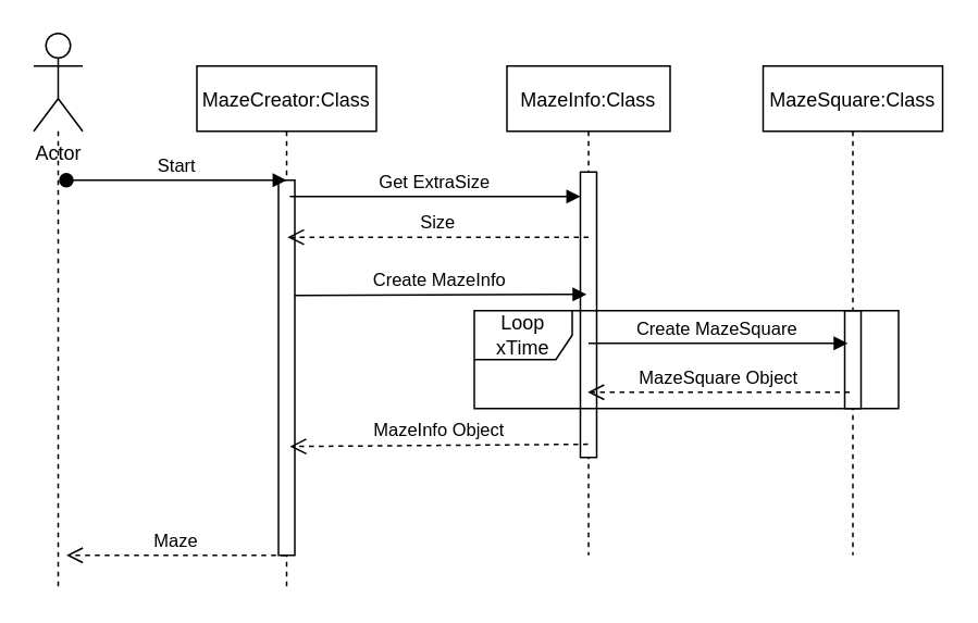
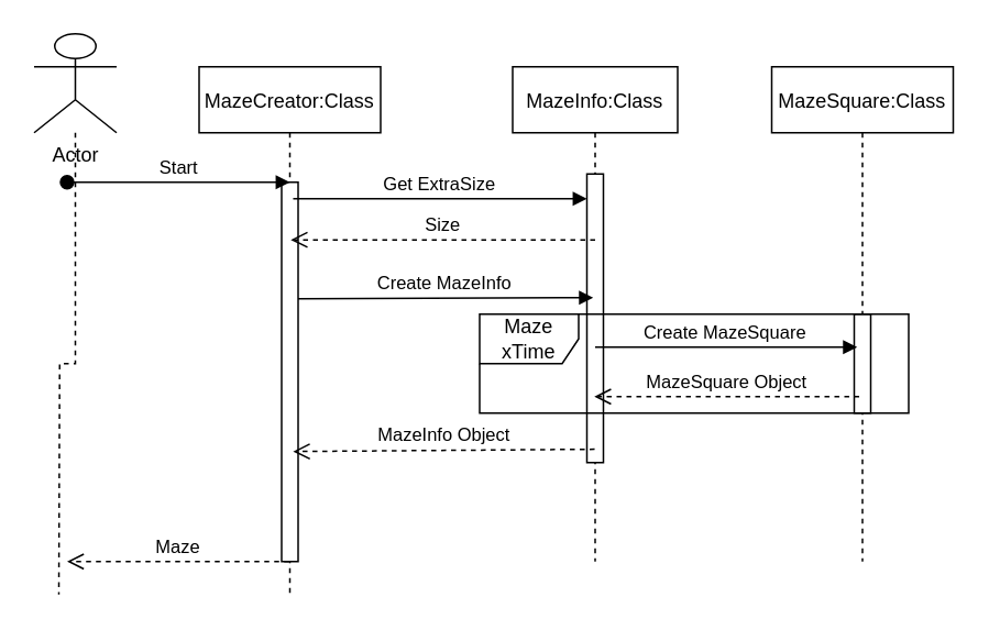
  <mxCell id="0" />
  <mxCell id="1" parent="0" />
  <mxCell id="2" value="MazeCreator:Class" style="shape=umlLifeline;perimeter=lifelinePerimeter;container=1;collapsible=0;recursiveResize=0;rounded=0;shadow=0;strokeWidth=1;" parent="1" vertex="1"><mxGeometry x="120" y="40" width="110" height="320" as="geometry" /></mxCell>
  <mxCell id="3" value="Maze" style="verticalAlign=bottom;endArrow=open;dashed=1;endSize=8;shadow=0;strokeWidth=1;" edge="1" parent="2" source="2"><mxGeometry relative="1" as="geometry"><mxPoint x="-80" y="300" as="targetPoint" /><mxPoint x="50" y="260" as="sourcePoint" /></mxGeometry></mxCell>
  <mxCell id="4" value="" style="html=1;points=[];perimeter=orthogonalPerimeter;" vertex="1" parent="2"><mxGeometry x="50" y="70" width="10" height="230" as="geometry" /></mxCell>
  <mxCell id="5" value="MazeInfo:Class" style="shape=umlLifeline;perimeter=lifelinePerimeter;container=1;collapsible=0;recursiveResize=0;rounded=0;shadow=0;strokeWidth=1;" parent="1" vertex="1"><mxGeometry x="310" y="40" width="100" height="300" as="geometry" /></mxCell>
  <mxCell id="6" value="" style="html=1;points=[];perimeter=orthogonalPerimeter;" vertex="1" parent="5"><mxGeometry x="45" y="65" width="10" height="175" as="geometry" /></mxCell>
  <mxCell id="7" value="Get ExtraSize" style="verticalAlign=bottom;endArrow=block;entryX=0;entryY=0;shadow=0;strokeWidth=1;exitX=0.518;exitY=0.25;exitDx=0;exitDy=0;exitPerimeter=0;" parent="1" source="2" edge="1"><mxGeometry relative="1" as="geometry"><mxPoint x="185" y="120" as="sourcePoint" /><mxPoint x="355" y="120" as="targetPoint" /></mxGeometry></mxCell>
  <mxCell id="8" value="Size" style="verticalAlign=bottom;endArrow=open;dashed=1;endSize=8;shadow=0;strokeWidth=1;entryX=0.505;entryY=0.328;entryDx=0;entryDy=0;entryPerimeter=0;" edge="1" parent="1" target="2"><mxGeometry relative="1" as="geometry"><mxPoint x="180" y="170" as="targetPoint" /><mxPoint x="360" y="145" as="sourcePoint" /></mxGeometry></mxCell>
  <mxCell id="9" value="Create MazeInfo" style="verticalAlign=bottom;endArrow=block;entryX=0;entryY=0;shadow=0;strokeWidth=1;exitX=0.511;exitY=0.269;exitDx=0;exitDy=0;exitPerimeter=0;" edge="1" parent="1"><mxGeometry relative="1" as="geometry"><mxPoint x="180" y="180.7" as="sourcePoint" /><mxPoint x="358.79" y="180" as="targetPoint" /></mxGeometry></mxCell>
  <mxCell id="10" value="MazeSquare:Class" style="shape=umlLifeline;perimeter=lifelinePerimeter;container=1;collapsible=0;recursiveResize=0;rounded=0;shadow=0;strokeWidth=1;" vertex="1" parent="1"><mxGeometry x="467" y="40" width="110" height="300" as="geometry" /></mxCell>
  <mxCell id="11" value="" style="html=1;points=[];perimeter=orthogonalPerimeter;" vertex="1" parent="10"><mxGeometry x="50" y="150" width="10" height="60" as="geometry" /></mxCell>
  <mxCell id="12" value="Create MazeSquare" style="verticalAlign=bottom;endArrow=block;entryX=0;entryY=0;shadow=0;strokeWidth=1;" edge="1" parent="1"><mxGeometry relative="1" as="geometry"><mxPoint x="360" y="210" as="sourcePoint" /><mxPoint x="518.79" y="210" as="targetPoint" /></mxGeometry></mxCell>
- <mxCell id="13" value="Loop xTime" style="shape=umlFrame;whiteSpace=wrap;html=1;" vertex="1" parent="1"><mxGeometry x="290" y="190" width="260" height="60" as="geometry" /></mxCell>
+ <mxCell id="13" value="Maze xTime" style="shape=umlFrame;whiteSpace=wrap;html=1;" vertex="1" parent="1"><mxGeometry x="290" y="190" width="260" height="60" as="geometry" /></mxCell>
  <mxCell id="14" value="MazeSquare Object" style="verticalAlign=bottom;endArrow=open;dashed=1;endSize=8;shadow=0;strokeWidth=1;" edge="1" parent="1" target="5"><mxGeometry relative="1" as="geometry"><mxPoint x="375" y="240" as="targetPoint" /><mxPoint x="520" y="240" as="sourcePoint" /></mxGeometry></mxCell>
  <mxCell id="15" value="MazeInfo Object" style="verticalAlign=bottom;endArrow=open;dashed=1;endSize=8;shadow=0;strokeWidth=1;exitX=0.497;exitY=0.773;exitDx=0;exitDy=0;exitPerimeter=0;entryX=0.518;entryY=0.729;entryDx=0;entryDy=0;entryPerimeter=0;" edge="1" parent="1" source="5" target="2"><mxGeometry relative="1" as="geometry"><mxPoint x="190" y="272" as="targetPoint" /><mxPoint x="353.79" y="270" as="sourcePoint" /></mxGeometry></mxCell>
  <mxCell id="16" style="edgeStyle=orthogonalEdgeStyle;rounded=0;orthogonalLoop=1;jettySize=auto;html=1;dashed=1;endArrow=none;endFill=0;" edge="1" parent="1" source="17"><mxGeometry relative="1" as="geometry"><mxPoint x="35" y="360" as="targetPoint" /></mxGeometry></mxCell>
- <mxCell id="17" value="Actor" style="shape=umlActor;verticalLabelPosition=bottom;verticalAlign=top;html=1;" vertex="1" parent="1"><mxGeometry x="20" y="20" width="30" height="60" as="geometry" /></mxCell>
+ <mxCell id="17" value="Actor" style="shape=umlActor;verticalLabelPosition=bottom;verticalAlign=top;html=1;" vertex="1" parent="1"><mxGeometry x="20" y="20" width="50" height="60" as="geometry" /></mxCell>
  <mxCell id="18" value="Start" style="verticalAlign=bottom;startArrow=oval;endArrow=block;startSize=8;shadow=0;strokeWidth=1;" parent="1" edge="1"><mxGeometry relative="1" as="geometry"><mxPoint x="40" y="110" as="sourcePoint" /><mxPoint x="175" y="110" as="targetPoint" /></mxGeometry></mxCell>
